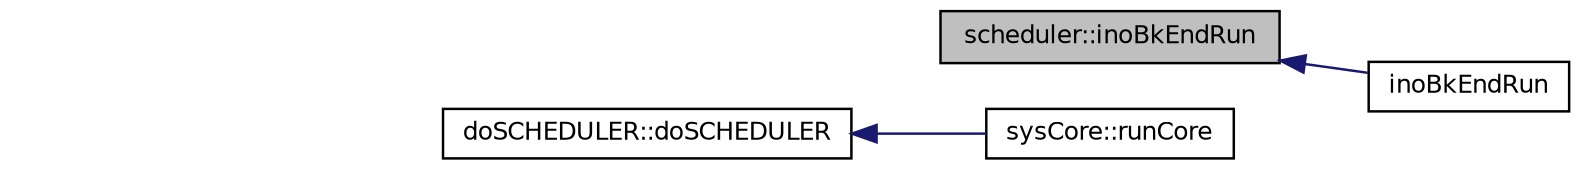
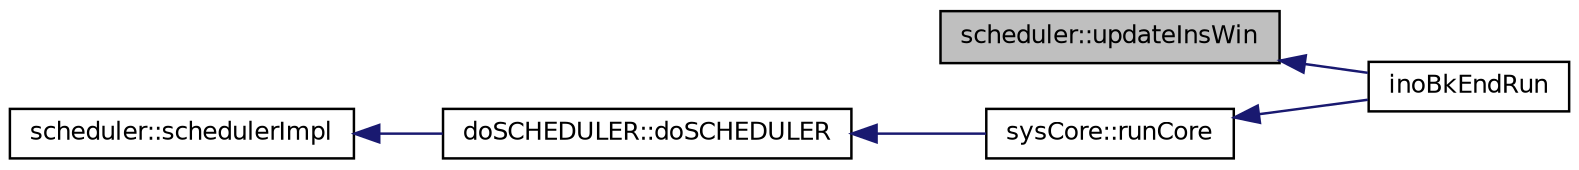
  digraph {
    rankdir=LR
    node [color=black fillcolor=white fontname=Helvetica fontsize=10 shape=record style=filled]
    edge [color=midnightblue dir=back fontname=Helvetica fontsize=10 labelfontname=Helvetica labelfontsize=10 style=solid]
-   n1 [fillcolor=grey75 fontcolor=black height=0.2 label="scheduler::inoBkEndRun" width=0.4]
+   n1 [fillcolor=grey75 fontcolor=black height=0.2 label="scheduler::updateInsWin" width=0.4]
    n2 [height=0.2 label=inoBkEndRun width=0.4]
+   n3 [height=0.2 label="scheduler::schedulerImpl" width=0.4]
    n4 [height=0.2 label="doSCHEDULER::doSCHEDULER" width=0.4]
    n5 [height=0.2 label="sysCore::runCore" width=0.4]
    n1 -> n2
+   n3 -> n4
    n4 -> n5
+   n5 -> n2
  }
